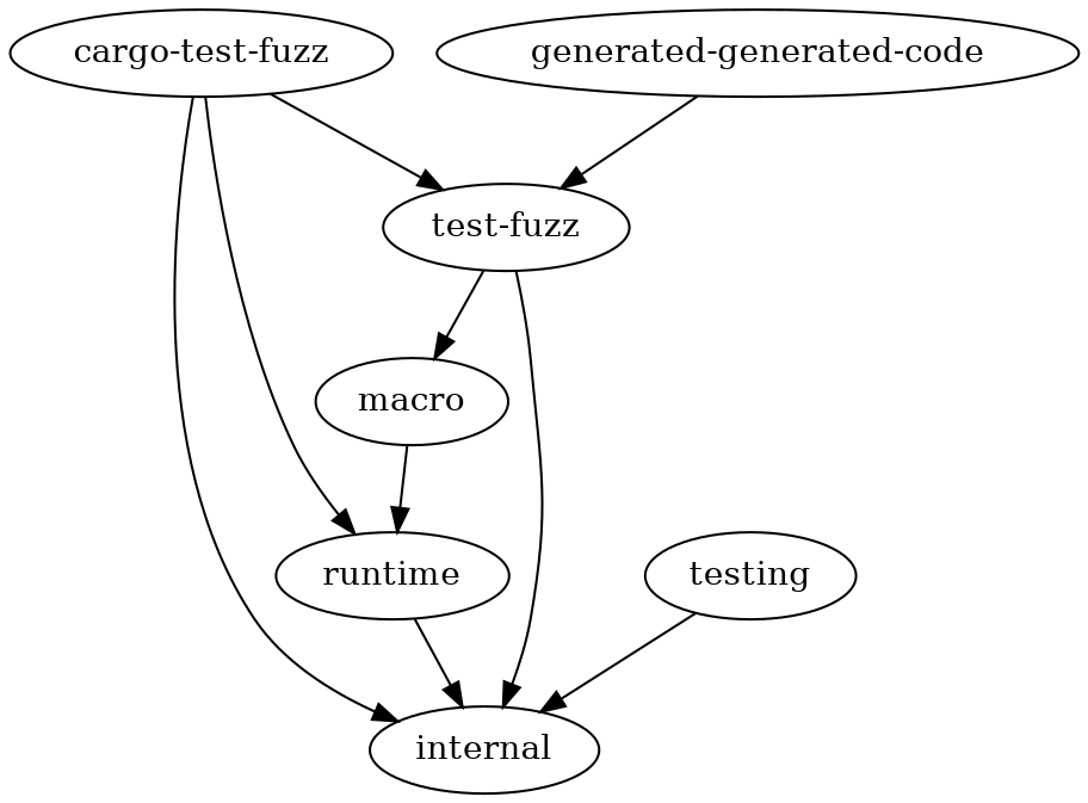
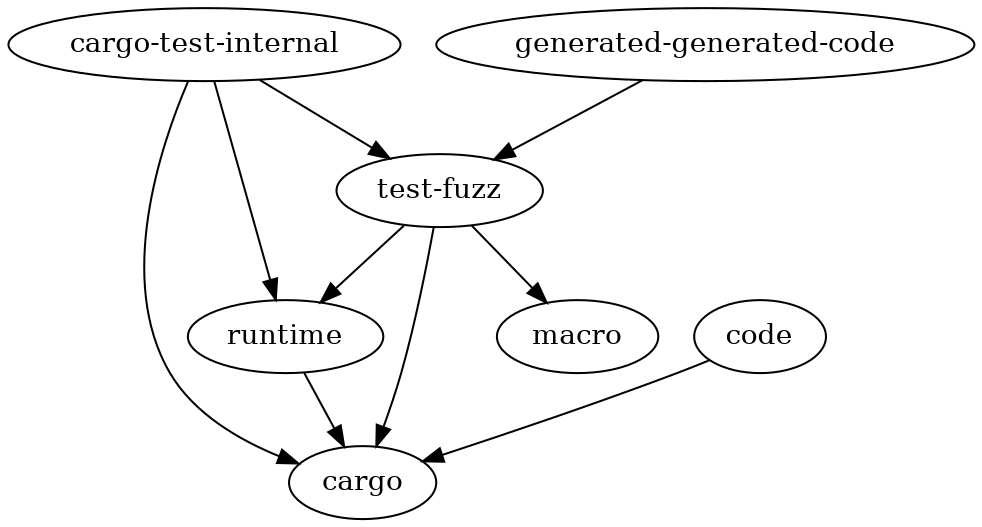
  digraph {
-   "cargo-test-fuzz"
-   internal
+   "cargo-test-fuzz" [label="cargo-test-internal"]
+   internal [label=cargo]
    "test-fuzz"
    runtime
    macro
-   testing
+   testing [label=code]
    n7 [label="generated-generated-code"]
    "cargo-test-fuzz" -> internal
    "cargo-test-fuzz" -> "test-fuzz"
    "cargo-test-fuzz" -> runtime
    "test-fuzz" -> internal
-   macro -> runtime
+   "test-fuzz" -> runtime
    "test-fuzz" -> macro
    runtime -> internal
    testing -> internal
    n7 -> "test-fuzz"
  }
